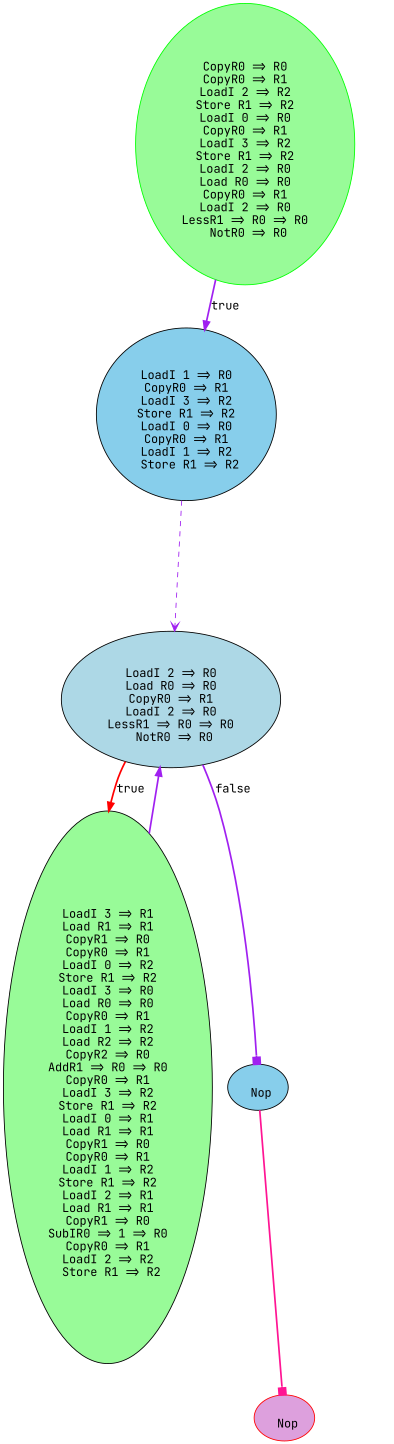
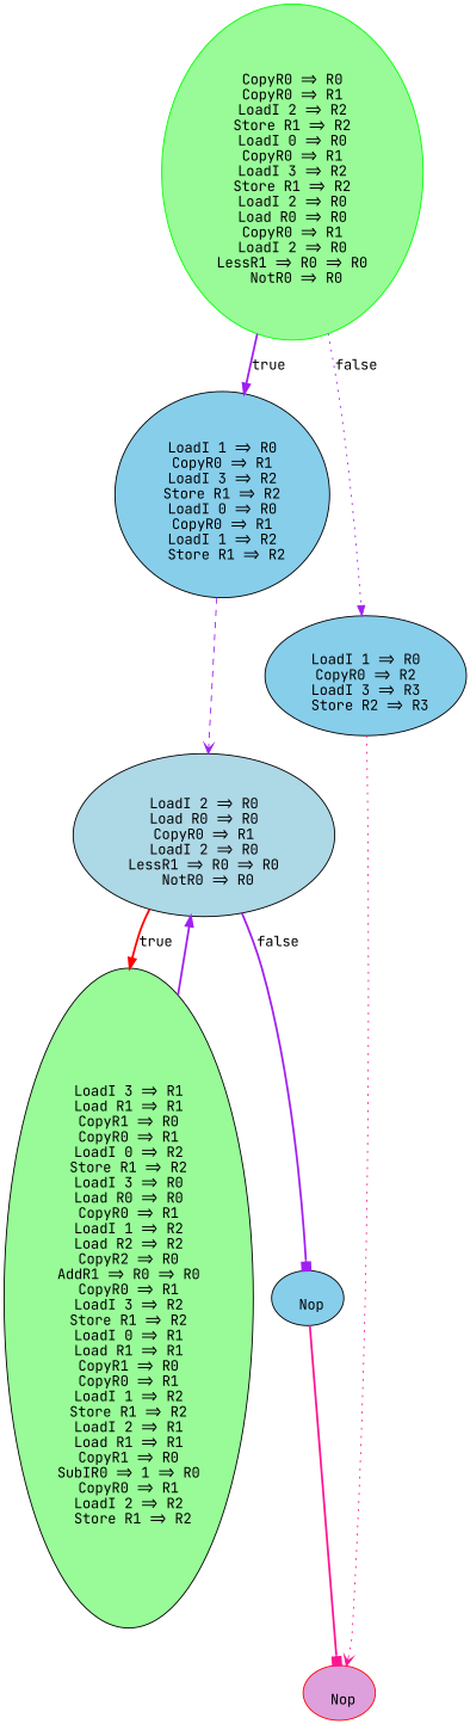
  digraph {
    fontname="JetBrains Mono"
    node [style=filled fillcolor=skyblue fontname="JetBrains Mono"]
    edge [color=purple style=bold arrowhead=normal fontname="JetBrains Mono"]
    n1 [color=green label=" \n CopyR0 => R0 \n CopyR0 => R1 \n LoadI 2 => R2 \n Store R1 => R2 \n LoadI 0 => R0 \n CopyR0 => R1 \n LoadI 3 => R2 \n Store R1 => R2 \n LoadI 2 => R0 \n Load R0 => R0 \n CopyR0 => R1 \n LoadI 2 => R0 \n LessR1 => R0 => R0 \n NotR0 => R0" shape=ellipse fillcolor=palegreen]
    n2 [label=" \n LoadI 1 => R0 \n CopyR0 => R1 \n LoadI 3 => R2 \n Store R1 => R2 \n LoadI 0 => R0 \n CopyR0 => R1 \n LoadI 1 => R2 \n Store R1 => R2"]
+   n3 [label=" \n LoadI 1 => R0 \n CopyR0 => R2 \n LoadI 3 => R3 \n Store R2 => R3"]
    n4 [color=red label=" \n Nop" shape=ellipse fillcolor=plum]
    n5 [label=" \n LoadI 2 => R0 \n Load R0 => R0 \n CopyR0 => R1 \n LoadI 2 => R0 \n LessR1 => R0 => R0 \n NotR0 => R0" fillcolor=lightblue]
    n6 [label=" \n LoadI 3 => R1 \n Load R1 => R1 \n CopyR1 => R0 \n CopyR0 => R1 \n LoadI 0 => R2 \n Store R1 => R2 \n LoadI 3 => R0 \n Load R0 => R0 \n CopyR0 => R1 \n LoadI 1 => R2 \n Load R2 => R2 \n CopyR2 => R0 \n AddR1 => R0 => R0 \n CopyR0 => R1 \n LoadI 3 => R2 \n Store R1 => R2 \n LoadI 0 => R1 \n Load R1 => R1 \n CopyR1 => R0 \n CopyR0 => R1 \n LoadI 1 => R2 \n Store R1 => R2 \n LoadI 2 => R1 \n Load R1 => R1 \n CopyR1 => R0 \n SubIR0 => 1 => R0 \n CopyR0 => R1 \n LoadI 2 => R2 \n Store R1 => R2" fillcolor=palegreen]
    n7 [label=" \n Nop"]
    n1 -> n2 [label=true]
+   n1 -> n3 [label=false style=dotted]
    n2 -> n5 [style=dashed arrowhead=vee]
+   n3 -> n4 [color=deeppink style=dotted arrowhead=vee]
    n5 -> n6 [label=true color=red]
    n5 -> n7 [label=false arrowhead=box]
    n6 -> n5
    n7 -> n4 [color=deeppink arrowhead=box]
  }
